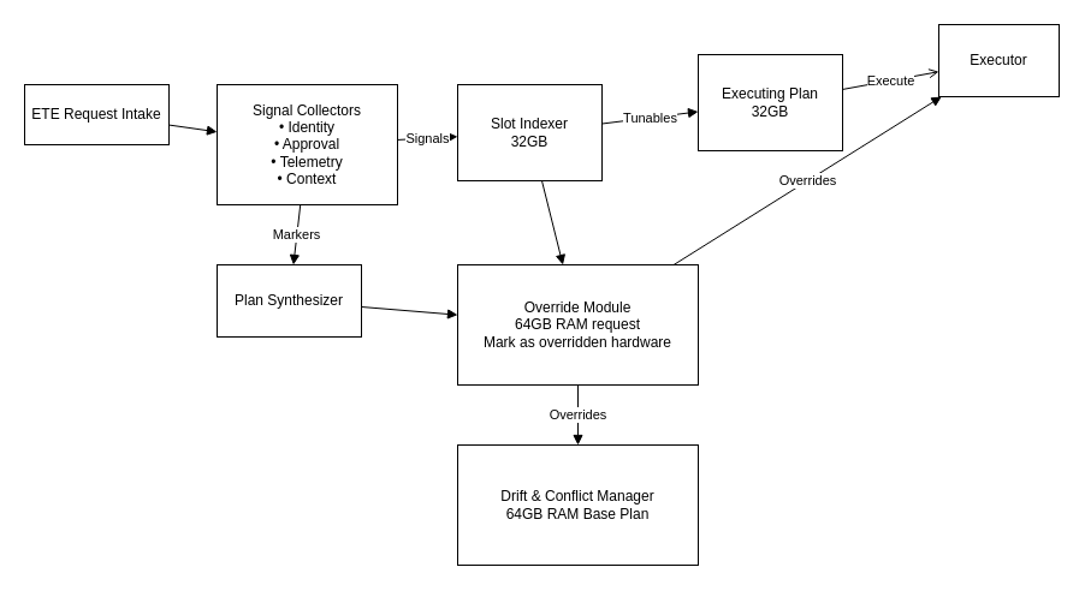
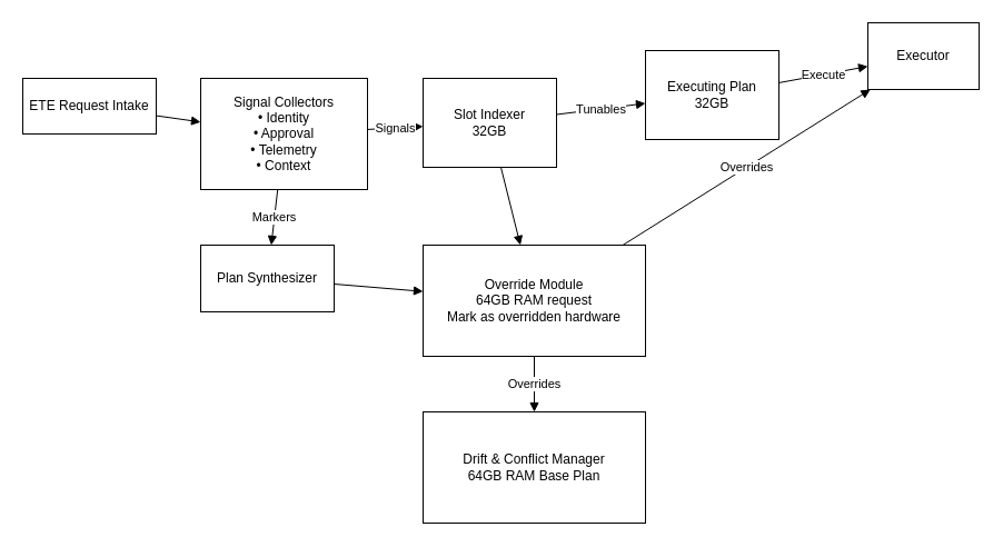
  <mxCell id="0" />
  <mxCell id="1" parent="0" />
  <mxCell id="2" value="ETE Request Intake" style="shape=rectangle;whiteSpace=wrap;html=1;" vertex="1" parent="1"><mxGeometry x="20" y="70" width="120" height="50" as="geometry" /></mxCell>
  <mxCell id="3" value="Signal Collectors&#10;• Identity&#10;• Approval&#10;• Telemetry&#10;• Context" style="shape=rectangle;whiteSpace=wrap;html=1;" vertex="1" parent="1"><mxGeometry x="180" y="70" width="150" height="100" as="geometry" /></mxCell>
  <mxCell id="4" value="Slot Indexer&#10;32GB" style="shape=rectangle;whiteSpace=wrap;html=1;" vertex="1" parent="1"><mxGeometry x="380" y="70" width="120" height="80" as="geometry" /></mxCell>
  <mxCell id="5" value="Executing Plan&#10;32GB" style="shape=rectangle;whiteSpace=wrap;html=1;" vertex="1" parent="1"><mxGeometry x="580" y="45" width="120" height="80" as="geometry" /></mxCell>
  <mxCell id="6" value="Executor" style="shape=rectangle;whiteSpace=wrap;html=1;" vertex="1" parent="1"><mxGeometry x="780" y="20" width="100" height="60" as="geometry" /></mxCell>
  <mxCell id="7" value="Plan Synthesizer" style="shape=rectangle;whiteSpace=wrap;html=1;" vertex="1" parent="1"><mxGeometry x="180" y="220" width="120" height="60" as="geometry" /></mxCell>
  <mxCell id="8" value="Override Module&#10;64GB RAM request&#10;Mark as overridden hardware" style="shape=rectangle;whiteSpace=wrap;html=1;" vertex="1" parent="1"><mxGeometry x="380" y="220" width="200" height="100" as="geometry" /></mxCell>
  <mxCell id="9" value="Drift &amp; Conflict Manager&#10;64GB RAM Base Plan" style="shape=rectangle;whiteSpace=wrap;html=1;" vertex="1" parent="1"><mxGeometry x="380" y="370" width="200" height="100" as="geometry" /></mxCell>
  <mxCell id="10" style="endArrow=block;html=1;" edge="1" parent="1" source="2" target="3"><mxGeometry relative="1" as="geometry" /></mxCell>
  <mxCell id="11" value="Signals" style="endArrow=block;html=1;" edge="1" parent="1" source="3" target="4"><mxGeometry relative="1" as="geometry" /></mxCell>
  <mxCell id="12" value="Tunables" style="endArrow=block;html=1;" edge="1" parent="1" source="4" target="5"><mxGeometry relative="1" as="geometry" /></mxCell>
- <mxCell id="13" value="Execute" style="endArrow=open;html=1;" edge="1" parent="1" source="5" target="6"><mxGeometry relative="1" as="geometry" /></mxCell>
+ <mxCell id="13" value="Execute" style="endArrow=block;html=1;" edge="1" parent="1" source="5" target="6"><mxGeometry relative="1" as="geometry" /></mxCell>
  <mxCell id="14" value="Markers" style="endArrow=block;html=1;" edge="1" parent="1" source="3" target="7"><mxGeometry relative="1" as="geometry" /></mxCell>
  <mxCell id="15" style="endArrow=block;html=1;" edge="1" parent="1" source="7" target="8"><mxGeometry relative="1" as="geometry" /></mxCell>
  <mxCell id="16" style="endArrow=block;html=1;" edge="1" parent="1" source="4" target="8"><mxGeometry relative="1" as="geometry" /></mxCell>
  <mxCell id="17" value="Overrides" style="endArrow=block;html=1;" edge="1" parent="1" source="8" target="6"><mxGeometry relative="1" as="geometry" /></mxCell>
  <mxCell id="18" value="Overrides" style="endArrow=block;html=1;" edge="1" parent="1" source="8" target="9"><mxGeometry relative="1" as="geometry" /></mxCell>
